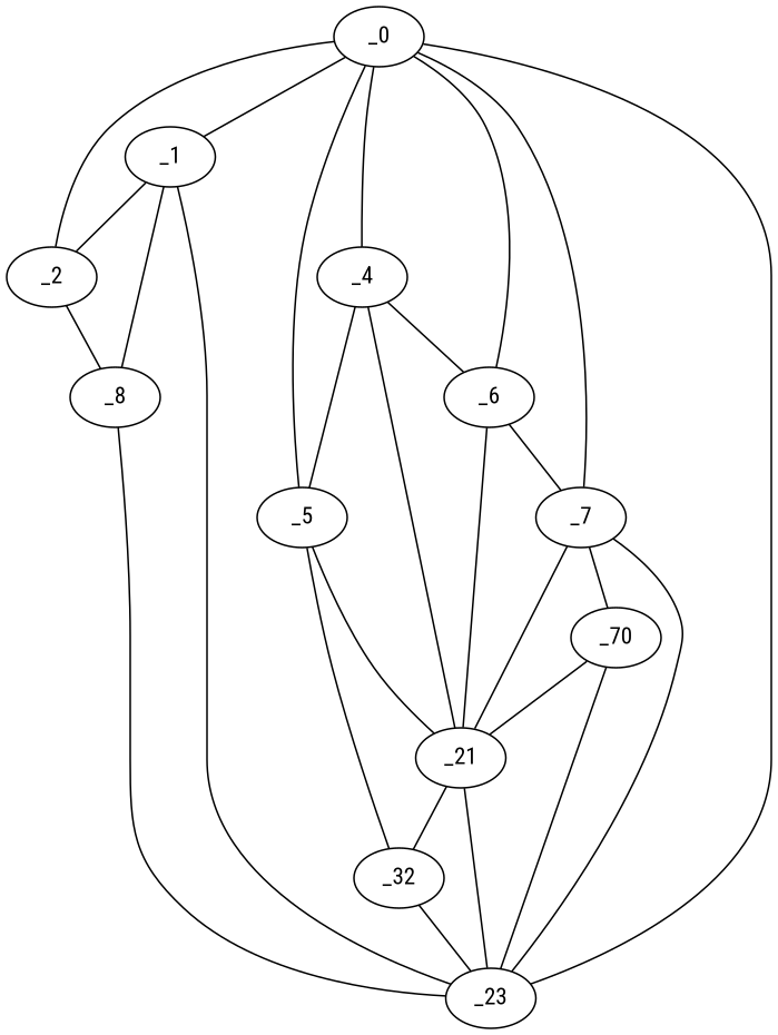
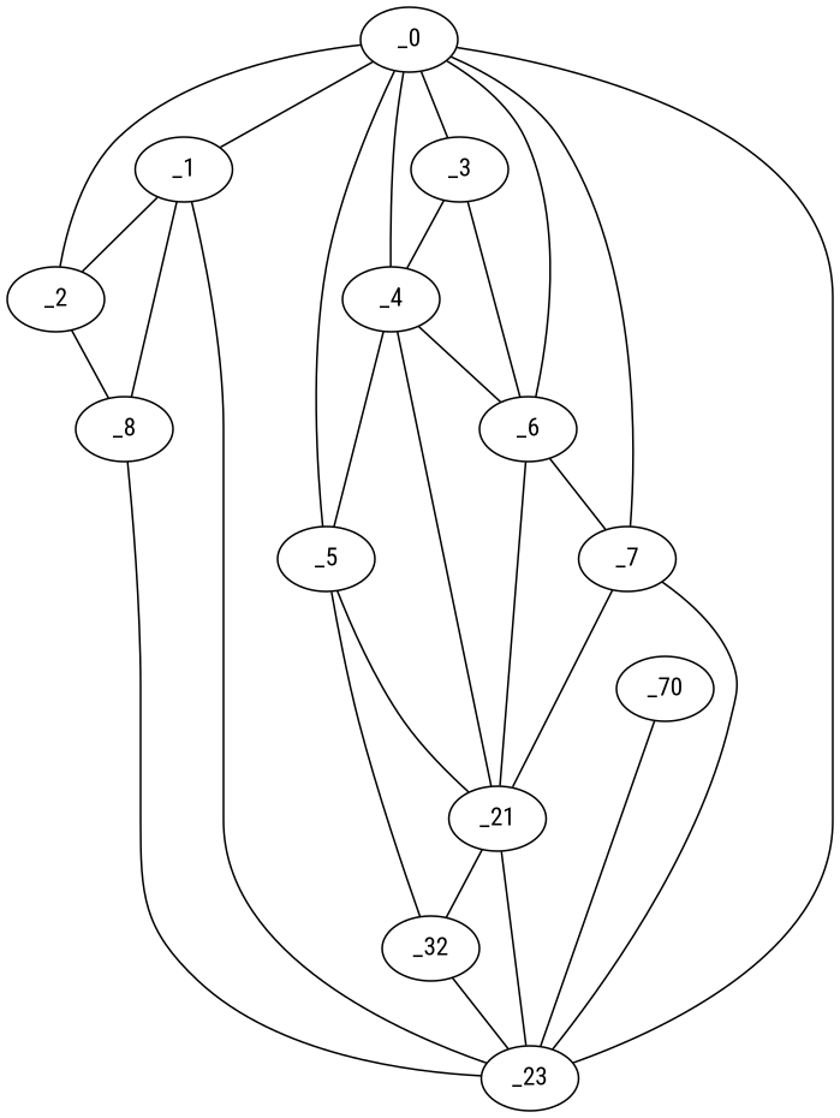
  graph {
    fontname="Roboto Condensed"
    node [fontname="Roboto Condensed" x=56 y=29]
    edge [fontname="Roboto Condensed" valence=2]
    _0 [x=39 y=57]
    _1 [x=43]
    _2 [x=44 y=8]
+   _3 [y=92]
    _4 [y=97]
    _5 [x=58 y=110]
    _6 [x=77 y=77]
    _7 [x=85 y=69]
    n9 [label=_23 x=93 y=50]
    _8 [x=90]
    n11 [label=_21 x=91 y=109]
    n12 [label=_32 x=92 y=118]
    n13 [label=_70 x=91 y=62]
    _0 -- _1
    _0 -- _2 [valence=1]
+   _0 -- _3 [valence=1]
    _0 -- _4
    _0 -- _5 [valence=1]
    _0 -- _6
    _0 -- _7
    _0 -- n9
    _1 -- _2
    _1 -- n9
    _1 -- _8
    _2 -- _8
+   _3 -- _4
+   _3 -- _6
    _4 -- _5
    _4 -- _6 [valence=1]
    _4 -- n11
    _5 -- n11 [valence=1]
    _5 -- n12 [valence=1]
    _6 -- _7 [valence=1]
    _6 -- n11 [valence=1]
    _7 -- n9 [valence=1]
    _7 -- n11
-   _7 -- n13 [valence=1]
    _8 -- n9
    n11 -- n9
    n11 -- n12 [valence=1]
    n12 -- n9 [valence=1]
    n13 -- n9
-   n13 -- n11
  }
